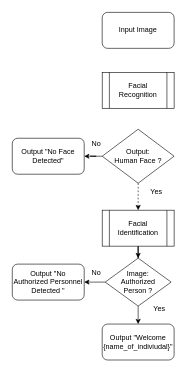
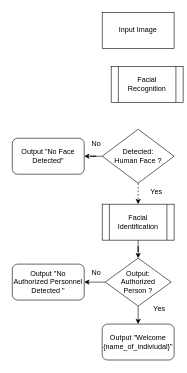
  <mxCell id="0" />
  <mxCell id="1" parent="0" />
- <mxCell id="2" value="Input Image" style="rounded=1;whiteSpace=wrap;html=1;" vertex="1" parent="1"><mxGeometry x="170" y="20" width="120" height="60" as="geometry" /></mxCell>
- <mxCell id="3" value="Facial Recognition" style="shape=process;whiteSpace=wrap;html=1;backgroundOutline=1;" vertex="1" parent="1"><mxGeometry x="170" y="120" width="120" height="60" as="geometry" /></mxCell>
+ <mxCell id="2" value="Input Image" style="whiteSpace=wrap;html=1;rounded=0;" vertex="1" parent="1"><mxGeometry x="170" y="20" width="120" height="60" as="geometry" /></mxCell>
+ <mxCell id="3" value="Facial Recognition" style="shape=process;whiteSpace=wrap;html=1;backgroundOutline=1;" vertex="1" parent="1"><mxGeometry x="185" y="110" width="120" height="60" as="geometry" /></mxCell>
  <mxCell id="4" style="edgeStyle=orthogonalEdgeStyle;rounded=0;orthogonalLoop=1;jettySize=auto;html=1;exitX=0.5;exitY=1;exitDx=0;exitDy=0;entryX=0.5;entryY=0;entryDx=0;entryDy=0;dashed=1;" edge="1" parent="1" source="6" target="14"><mxGeometry relative="1" as="geometry" /></mxCell>
  <mxCell id="5" style="edgeStyle=orthogonalEdgeStyle;rounded=0;orthogonalLoop=1;jettySize=auto;html=1;entryX=1;entryY=0.5;entryDx=0;entryDy=0;" edge="1" parent="1" source="6" target="7"><mxGeometry relative="1" as="geometry" /></mxCell>
- <mxCell id="6" value="Output: &lt;br&gt;Human Face ?" style="rhombus;whiteSpace=wrap;html=1;" vertex="1" parent="1"><mxGeometry x="170" y="215" width="120" height="90" as="geometry" /></mxCell>
+ <mxCell id="6" value="Detected: &lt;br&gt;Human Face ?" style="rhombus;whiteSpace=wrap;html=1;" vertex="1" parent="1"><mxGeometry x="170" y="215" width="120" height="90" as="geometry" /></mxCell>
  <mxCell id="7" value="Output &quot;No Face Detected&quot;" style="rounded=1;whiteSpace=wrap;html=1;" vertex="1" parent="1"><mxGeometry x="20" y="230" width="120" height="60" as="geometry" /></mxCell>
  <mxCell id="8" value="Output &quot;No Authorized Personnel Detected&lt;span style=&quot;background-color: initial;&quot;&gt;&amp;nbsp;&quot;&lt;/span&gt;" style="rounded=1;whiteSpace=wrap;html=1;" vertex="1" parent="1"><mxGeometry x="20" y="440" width="120" height="60" as="geometry" /></mxCell>
  <mxCell id="9" value="Output &quot;Welcome {name_of_indiviudal}&quot;" style="rounded=1;whiteSpace=wrap;html=1;" vertex="1" parent="1"><mxGeometry x="170" y="540" width="120" height="60" as="geometry" /></mxCell>
  <mxCell id="10" style="edgeStyle=orthogonalEdgeStyle;rounded=0;orthogonalLoop=1;jettySize=auto;html=1;exitX=0.5;exitY=1;exitDx=0;exitDy=0;entryX=0.5;entryY=0;entryDx=0;entryDy=0;" edge="1" parent="1" source="12" target="9"><mxGeometry relative="1" as="geometry" /></mxCell>
  <mxCell id="11" style="edgeStyle=orthogonalEdgeStyle;rounded=0;orthogonalLoop=1;jettySize=auto;html=1;exitX=0;exitY=0.5;exitDx=0;exitDy=0;entryX=1;entryY=0.5;entryDx=0;entryDy=0;" edge="1" parent="1" source="12" target="8"><mxGeometry relative="1" as="geometry"><mxPoint x="140" y="470" as="targetPoint" /></mxGeometry></mxCell>
- <mxCell id="12" value="Image: &lt;br&gt;Authorized &lt;br&gt;Person ?" style="rhombus;whiteSpace=wrap;html=1;" vertex="1" parent="1"><mxGeometry x="175" y="430" width="110" height="80" as="geometry" /></mxCell>
+ <mxCell id="12" value="Output: &lt;br&gt;Authorized &lt;br&gt;Person ?" style="rhombus;whiteSpace=wrap;html=1;" vertex="1" parent="1"><mxGeometry x="175" y="430" width="110" height="80" as="geometry" /></mxCell>
  <mxCell id="13" style="edgeStyle=orthogonalEdgeStyle;rounded=0;orthogonalLoop=1;jettySize=auto;html=1;" edge="1" parent="1" source="14" target="12"><mxGeometry relative="1" as="geometry" /></mxCell>
- <mxCell id="14" value="Facial Identification" style="shape=process;whiteSpace=wrap;html=1;backgroundOutline=1;" vertex="1" parent="1"><mxGeometry x="170" y="350" width="120" height="60" as="geometry" /></mxCell>
+ <mxCell id="14" value="Facial Identification" style="shape=process;whiteSpace=wrap;html=1;backgroundOutline=1;" vertex="1" parent="1"><mxGeometry x="170" y="340" width="120" height="60" as="geometry" /></mxCell>
  <mxCell id="15" value="No" style="text;html=1;align=center;verticalAlign=middle;resizable=0;points=[];autosize=1;strokeColor=none;fillColor=none;" vertex="1" parent="1"><mxGeometry x="140" y="225" width="40" height="30" as="geometry" /></mxCell>
  <mxCell id="16" value="Yes" style="text;html=1;align=center;verticalAlign=middle;resizable=0;points=[];autosize=1;strokeColor=none;fillColor=none;" vertex="1" parent="1"><mxGeometry x="240" y="305" width="40" height="30" as="geometry" /></mxCell>
  <mxCell id="17" value="Yes" style="text;html=1;align=center;verticalAlign=middle;resizable=0;points=[];autosize=1;strokeColor=none;fillColor=none;" vertex="1" parent="1"><mxGeometry x="245" y="500" width="40" height="30" as="geometry" /></mxCell>
  <mxCell id="18" value="No" style="text;html=1;align=center;verticalAlign=middle;resizable=0;points=[];autosize=1;strokeColor=none;fillColor=none;" vertex="1" parent="1"><mxGeometry x="140" y="440" width="40" height="30" as="geometry" /></mxCell>
